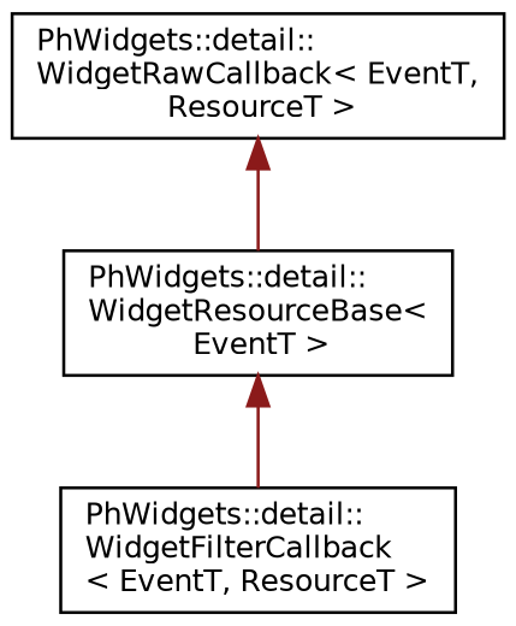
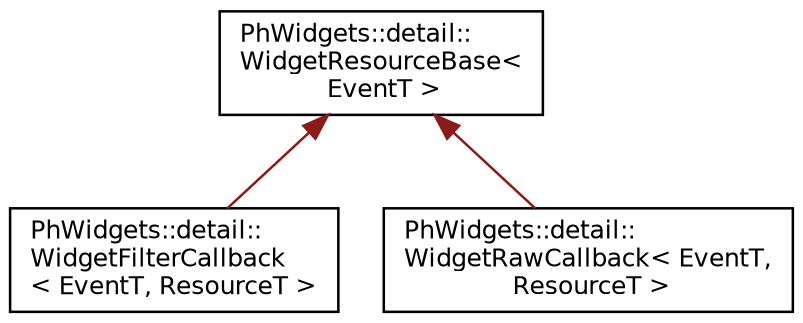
  digraph {
    rankdir=TB
    node [color=black fillcolor=white fontname=Helvetica fontsize=10 shape=record style=filled]
    edge [color=firebrick4 dir=back fontname=Helvetica fontsize=10 labelfontname=Helvetica labelfontsize=10 style=solid]
    n1 [height=0.2 label="PhWidgets::detail::\lWidgetResourceBase\<\l EventT \>" width=0.4]
    n2 [height=0.2 label="PhWidgets::detail::\lWidgetFilterCallback\l\< EventT, ResourceT \>" width=0.4]
    n3 [height=0.2 label="PhWidgets::detail::\lWidgetRawCallback\< EventT,\l ResourceT \>" width=0.4]
    n1 -> n2
-   n3 -> n1
+   n1 -> n3
  }
